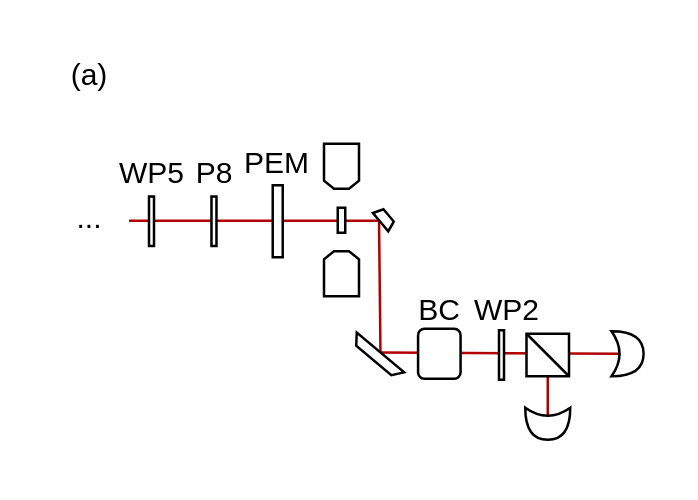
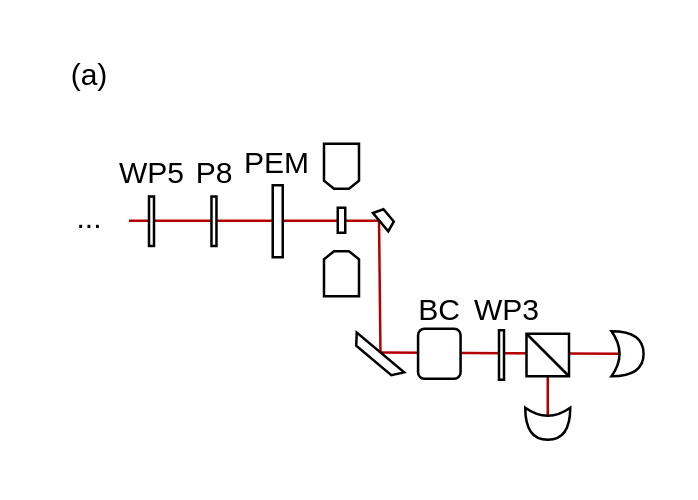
  <mxCell id="0" />
  <mxCell id="1" parent="0" />
  <mxCell id="2" value="" style="endArrow=none;html=1;rounded=0;endSize=1;targetPerimeterSpacing=6;strokeWidth=1;fillColor=#e51400;strokeColor=#B20000;" parent="1" edge="1"><mxGeometry width="50" height="50" relative="1" as="geometry"><mxPoint x="51" y="87.77" as="sourcePoint" /><mxPoint x="150.82" y="87.77" as="targetPoint" /></mxGeometry></mxCell>
  <mxCell id="3" value="" style="endArrow=none;html=1;rounded=0;endSize=1;targetPerimeterSpacing=6;strokeWidth=1;exitX=0.25;exitY=0.5;exitDx=0;exitDy=0;exitPerimeter=0;entryX=0.5;entryY=1;entryDx=0;entryDy=0;fillColor=#e51400;strokeColor=#B20000;" parent="1" source="15" target="13" edge="1"><mxGeometry width="50" height="50" relative="1" as="geometry"><mxPoint x="194" y="159" as="sourcePoint" /><mxPoint x="244" y="109" as="targetPoint" /></mxGeometry></mxCell>
  <mxCell id="4" value="" style="shape=loopLimit;whiteSpace=wrap;html=1;size=4;" parent="1" vertex="1"><mxGeometry x="129" y="100" width="14" height="18" as="geometry" /></mxCell>
  <mxCell id="5" value="" style="shape=loopLimit;whiteSpace=wrap;html=1;size=4;rotation=-180;" parent="1" vertex="1"><mxGeometry x="129" y="57" width="14" height="18" as="geometry" /></mxCell>
  <mxCell id="6" value="" style="rounded=0;whiteSpace=wrap;html=1;rotation=90;" parent="1" vertex="1"><mxGeometry x="50.1" y="87" width="19.79" height="2" as="geometry" /></mxCell>
  <mxCell id="7" value="" style="rounded=0;whiteSpace=wrap;html=1;rotation=90;" parent="1" vertex="1"><mxGeometry x="75.1" y="87" width="19.79" height="2" as="geometry" /></mxCell>
  <mxCell id="8" value="" style="verticalLabelPosition=bottom;verticalAlign=top;html=1;shape=mxgraph.basic.rect;fillColor2=none;strokeWidth=1;size=20;indent=5;" parent="1" vertex="1"><mxGeometry x="134.5" y="82.58" width="3" height="10" as="geometry" /></mxCell>
  <mxCell id="9" value="P8" style="text;html=1;align=center;verticalAlign=middle;resizable=0;points=[];autosize=1;strokeColor=none;fillColor=none;" parent="1" vertex="1"><mxGeometry x="70" y="59" width="30" height="20" as="geometry" /></mxCell>
  <mxCell id="10" value="WP5" style="text;html=1;align=center;verticalAlign=middle;resizable=0;points=[];autosize=1;strokeColor=none;fillColor=none;" parent="1" vertex="1"><mxGeometry x="40" y="59" width="40" height="20" as="geometry" /></mxCell>
  <mxCell id="11" value="" style="endArrow=none;html=1;rounded=0;endSize=1;targetPerimeterSpacing=6;strokeWidth=1;fillColor=#e51400;strokeColor=#B20000;exitX=0.5;exitY=1;exitDx=0;exitDy=0;entryX=0.25;entryY=0.5;entryDx=0;entryDy=0;entryPerimeter=0;" parent="1" source="25" edge="1" target="16"><mxGeometry width="50" height="50" relative="1" as="geometry"><mxPoint x="182.73" y="138.944" as="sourcePoint" /><mxPoint x="247" y="139" as="targetPoint" /></mxGeometry></mxCell>
  <mxCell id="12" value="" style="rounded=0;whiteSpace=wrap;html=1;rotation=90;" parent="1" vertex="1"><mxGeometry x="190.1" y="140.5" width="19.79" height="2" as="geometry" /></mxCell>
  <mxCell id="13" value="" style="whiteSpace=wrap;html=1;aspect=fixed;strokeWidth=1;" parent="1" vertex="1"><mxGeometry x="210" y="133" width="17" height="17" as="geometry" /></mxCell>
  <mxCell id="14" value="" style="endArrow=none;html=1;rounded=0;endSize=1;targetPerimeterSpacing=6;strokeWidth=1;exitX=0;exitY=0;exitDx=0;exitDy=0;entryX=1;entryY=1;entryDx=0;entryDy=0;" parent="1" source="13" target="13" edge="1"><mxGeometry width="50" height="50" relative="1" as="geometry"><mxPoint x="207" y="143" as="sourcePoint" /><mxPoint x="257" y="93" as="targetPoint" /></mxGeometry></mxCell>
  <mxCell id="15" value="" style="shape=xor;whiteSpace=wrap;html=1;strokeWidth=1;rotation=90;" parent="1" vertex="1"><mxGeometry x="212.08" y="160" width="12.84" height="18" as="geometry" /></mxCell>
  <mxCell id="16" value="" style="shape=xor;whiteSpace=wrap;html=1;strokeWidth=1;rotation=0;" parent="1" vertex="1"><mxGeometry x="244" y="132" width="12.84" height="18" as="geometry" /></mxCell>
- <mxCell id="17" value="WP2" style="text;html=1;align=center;verticalAlign=middle;resizable=0;points=[];autosize=1;strokeColor=none;fillColor=none;" parent="1" vertex="1"><mxGeometry x="182.2" y="113.5" width="40" height="20" as="geometry" /></mxCell>
+ <mxCell id="17" value="WP3" style="text;html=1;align=center;verticalAlign=middle;resizable=0;points=[];autosize=1;strokeColor=none;fillColor=none;" parent="1" vertex="1"><mxGeometry x="182.2" y="113.5" width="40" height="20" as="geometry" /></mxCell>
  <mxCell id="18" value="" style="rounded=0;whiteSpace=wrap;html=1;rotation=90;" parent="1" vertex="1"><mxGeometry x="96.1" y="86" width="28.79" height="4" as="geometry" /></mxCell>
  <mxCell id="19" value="" style="endArrow=none;html=1;rounded=0;endSize=1;targetPerimeterSpacing=6;strokeWidth=1;fillColor=#e51400;strokeColor=#B20000;entryX=0.5;entryY=1;entryDx=0;entryDy=0;" parent="1" target="25" edge="1"><mxGeometry width="50" height="50" relative="1" as="geometry"><mxPoint x="151" y="87" as="sourcePoint" /><mxPoint x="255.27" y="92.64" as="targetPoint" /></mxGeometry></mxCell>
  <mxCell id="20" value="" style="rounded=1;whiteSpace=wrap;html=1;" vertex="1" parent="1"><mxGeometry x="166.63" y="131" width="17" height="20" as="geometry" /></mxCell>
  <mxCell id="21" value="PEM" style="text;html=1;align=center;verticalAlign=middle;resizable=0;points=[];autosize=1;strokeColor=none;fillColor=none;" vertex="1" parent="1"><mxGeometry x="89.89" y="55" width="40" height="20" as="geometry" /></mxCell>
  <mxCell id="22" value="..." style="text;html=1;align=center;verticalAlign=middle;resizable=0;points=[];autosize=1;strokeColor=none;fillColor=none;" vertex="1" parent="1"><mxGeometry x="20.1" y="77" width="30" height="20" as="geometry" /></mxCell>
  <mxCell id="23" value="(a)" style="text;html=1;align=center;verticalAlign=middle;resizable=0;points=[];autosize=1;strokeColor=none;fillColor=none;" vertex="1" parent="1"><mxGeometry x="20.1" y="20" width="30" height="20" as="geometry" /></mxCell>
  <mxCell id="24" value="BC" style="text;html=1;align=center;verticalAlign=middle;resizable=0;points=[];autosize=1;strokeColor=none;fillColor=none;" vertex="1" parent="1"><mxGeometry x="160.1" y="113.5" width="30" height="20" as="geometry" /></mxCell>
  <mxCell id="25" value="" style="shape=trapezoid;perimeter=trapezoidPerimeter;whiteSpace=wrap;html=1;fixedSize=1;rotation=-140;size=3.214;" parent="1" vertex="1"><mxGeometry x="137.87" y="140" width="24.76" height="4.17" as="geometry" /></mxCell>
  <mxCell id="26" value="" style="shape=trapezoid;perimeter=trapezoidPerimeter;whiteSpace=wrap;html=1;fixedSize=1;rotation=50;size=1.54;" parent="1" vertex="1"><mxGeometry x="148.5" y="84.92" width="9.5" height="4.17" as="geometry" /></mxCell>
